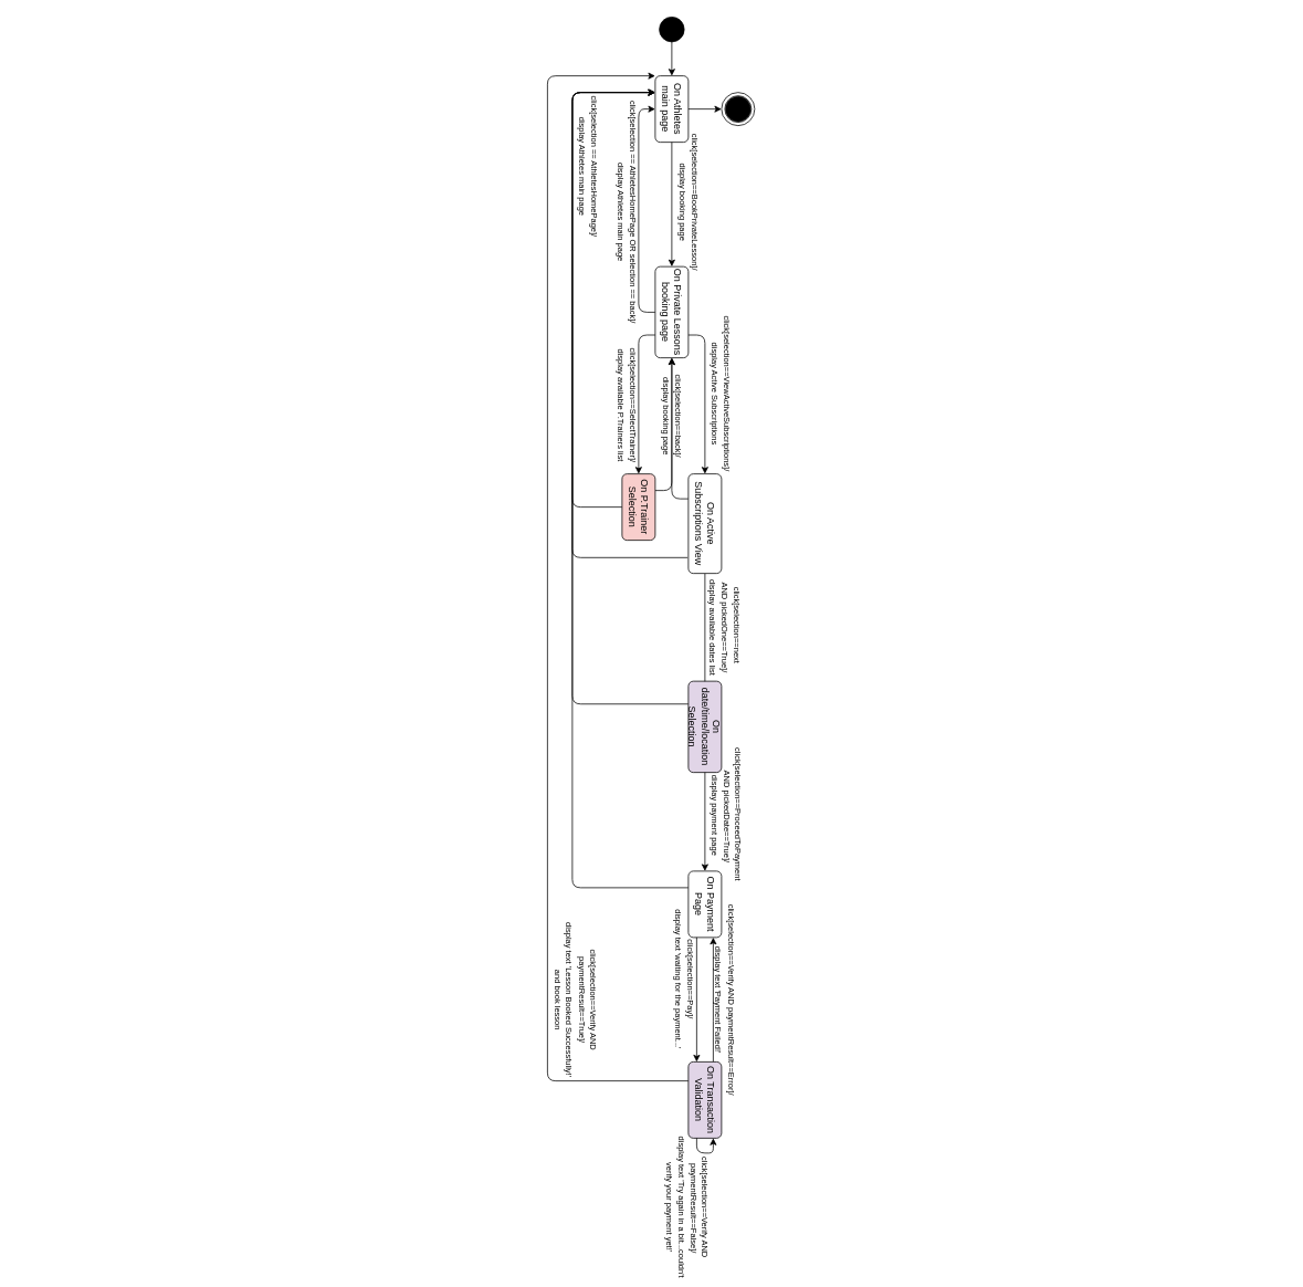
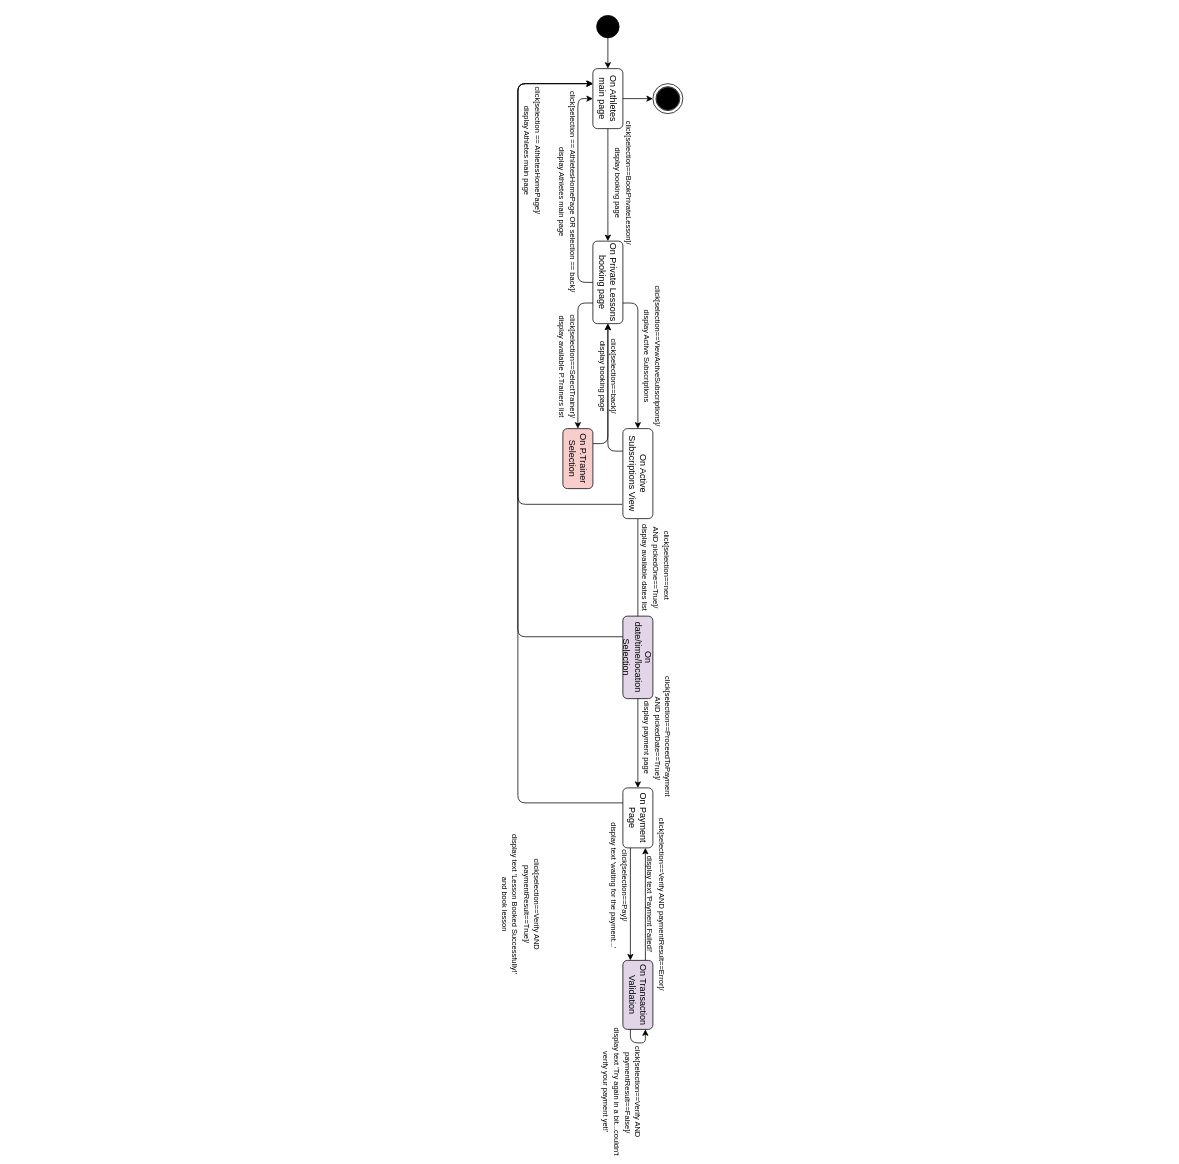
  <mxCell id="0" />
  <mxCell id="1" parent="0" />
  <mxCell id="2" value="" style="group;rotation=90;" parent="1" vertex="1" connectable="0"><mxGeometry x="20" y="660" width="1530" height="250" as="geometry" /></mxCell>
  <mxCell id="3" value="" style="ellipse;whiteSpace=wrap;html=1;aspect=fixed;fillColor=#000000;rounded=1;rotation=90;" parent="2" vertex="1"><mxGeometry x="775" y="-640" width="30" height="30" as="geometry" /></mxCell>
  <mxCell id="4" value="On Athletes main page" style="whiteSpace=wrap;html=1;rounded=1;rotation=90;" parent="2" vertex="1"><mxGeometry x="750" y="-549" width="80" height="40" as="geometry" /></mxCell>
  <mxCell id="5" value="" style="edgeStyle=orthogonalEdgeStyle;orthogonalLoop=1;jettySize=auto;html=1;exitX=1;exitY=0.5;exitDx=0;exitDy=0;" parent="2" source="3" target="4" edge="1"><mxGeometry x="890" y="-640" as="geometry"><mxPoint x="790" y="-610" as="sourcePoint" /></mxGeometry></mxCell>
  <mxCell id="6" style="edgeStyle=orthogonalEdgeStyle;orthogonalLoop=1;jettySize=auto;html=1;exitX=0.5;exitY=1;exitDx=0;exitDy=0;entryX=0.5;entryY=1;entryDx=0;entryDy=0;" parent="2" source="7" target="4" edge="1"><mxGeometry x="890" y="-640" as="geometry" /></mxCell>
  <mxCell id="7" value="On Private Lessons booking page" style="whiteSpace=wrap;html=1;rounded=1;rotation=90;" parent="2" vertex="1"><mxGeometry x="735" y="-304" width="110" height="40" as="geometry" /></mxCell>
  <mxCell id="8" style="edgeStyle=orthogonalEdgeStyle;orthogonalLoop=1;jettySize=auto;html=1;exitX=1;exitY=0.5;exitDx=0;exitDy=0;entryX=0;entryY=0.5;entryDx=0;entryDy=0;" parent="2" source="4" target="7" edge="1"><mxGeometry x="890" y="-640" as="geometry" /></mxCell>
  <mxCell id="9" value="&lt;font style=&quot;font-size: 10px&quot;&gt;click[selection==BookPrivateLesson]/&lt;br&gt;display booking page&lt;/font&gt;" style="text;html=1;align=center;verticalAlign=middle;resizable=0;points=[];autosize=1;strokeColor=none;fillColor=none;rounded=1;rotation=90;" parent="2" vertex="1"><mxGeometry x="722" y="-437" width="180" height="40" as="geometry" /></mxCell>
  <mxCell id="10" value="&lt;font style=&quot;font-size: 10px&quot;&gt;click[selection == AthletesHomePage OR selection == back]/&lt;br&gt;display Athletes main page&lt;/font&gt;" style="text;html=1;align=center;verticalAlign=middle;resizable=0;points=[];autosize=1;strokeColor=none;fillColor=none;rounded=1;rotation=90;" parent="2" vertex="1"><mxGeometry x="597" y="-425" width="280" height="40" as="geometry" /></mxCell>
  <mxCell id="11" style="edgeStyle=orthogonalEdgeStyle;orthogonalLoop=1;jettySize=auto;html=1;exitX=0.841;exitY=1.022;exitDx=0;exitDy=0;exitPerimeter=0;" parent="2" source="14" edge="1"><mxGeometry x="890" y="-640" as="geometry"><mxPoint x="810" y="11" as="sourcePoint" /><mxPoint x="770" y="-549" as="targetPoint" /><Array as="points"><mxPoint x="670" y="12" /><mxPoint x="670" y="-549" /></Array></mxGeometry></mxCell>
  <mxCell id="12" style="edgeStyle=orthogonalEdgeStyle;orthogonalLoop=1;jettySize=auto;html=1;exitX=0.25;exitY=1;exitDx=0;exitDy=0;entryX=1;entryY=0.5;entryDx=0;entryDy=0;" parent="2" source="14" target="7" edge="1"><mxGeometry x="890" y="-640" as="geometry" /></mxCell>
  <mxCell id="13" style="edgeStyle=orthogonalEdgeStyle;rounded=0;orthogonalLoop=1;jettySize=auto;html=1;exitX=1;exitY=0.5;exitDx=0;exitDy=0;" parent="2" source="14" edge="1"><mxGeometry relative="1" as="geometry"><mxPoint x="830" y="200" as="targetPoint" /></mxGeometry></mxCell>
  <mxCell id="14" value="On Active Subscriptions View" style="whiteSpace=wrap;html=1;rounded=1;rotation=90;" parent="2" vertex="1"><mxGeometry x="770" y="-49" width="120" height="40" as="geometry" /></mxCell>
  <mxCell id="15" style="edgeStyle=orthogonalEdgeStyle;orthogonalLoop=1;jettySize=auto;html=1;exitX=0.75;exitY=0;exitDx=0;exitDy=0;" parent="2" source="7" target="14" edge="1"><mxGeometry x="890" y="-640" as="geometry" /></mxCell>
- <mxCell id="16" style="edgeStyle=orthogonalEdgeStyle;orthogonalLoop=1;jettySize=auto;html=1;exitX=0.5;exitY=1;exitDx=0;exitDy=0;entryX=0.25;entryY=1;entryDx=0;entryDy=0;" parent="2" source="18" target="4" edge="1"><mxGeometry x="890" y="-640" as="geometry"><mxPoint x="740" y="-579" as="targetPoint" /><Array as="points"><mxPoint x="670" y="-49" /><mxPoint x="670" y="-549" /></Array></mxGeometry></mxCell>
  <mxCell id="17" style="edgeStyle=orthogonalEdgeStyle;orthogonalLoop=1;jettySize=auto;html=1;exitX=0.25;exitY=0;exitDx=0;exitDy=0;entryX=1;entryY=0.5;entryDx=0;entryDy=0;" parent="2" source="18" target="7" edge="1"><mxGeometry x="890" y="-640" as="geometry" /></mxCell>
  <mxCell id="18" value="On P.Trainer Selection" style="whiteSpace=wrap;html=1;rounded=1;rotation=90;fillColor=#f8cecc;" parent="2" vertex="1"><mxGeometry x="710" y="-69" width="80" height="40" as="geometry" /></mxCell>
  <mxCell id="19" style="edgeStyle=orthogonalEdgeStyle;orthogonalLoop=1;jettySize=auto;html=1;exitX=0.75;exitY=1;exitDx=0;exitDy=0;entryX=0;entryY=0.5;entryDx=0;entryDy=0;" parent="2" source="7" target="18" edge="1"><mxGeometry x="890" y="-640" as="geometry" /></mxCell>
  <mxCell id="20" value="&lt;font style=&quot;font-size: 10px&quot;&gt;click[selection==ViewActiveSubscriptions]/&lt;br&gt;display Active Subscriptions&lt;/font&gt;" style="text;html=1;align=center;verticalAlign=middle;resizable=0;points=[];autosize=1;strokeColor=none;fillColor=none;rounded=1;rotation=90;" parent="2" vertex="1"><mxGeometry x="750" y="-206" width="200" height="40" as="geometry" /></mxCell>
  <mxCell id="21" value="&lt;font style=&quot;font-size: 10px&quot;&gt;click[selection==SelectTrainer]/&lt;br&gt;display available P.Trainers list&lt;/font&gt;" style="text;html=1;align=center;verticalAlign=middle;resizable=0;points=[];autosize=1;strokeColor=none;fillColor=none;rounded=1;rotation=90;" parent="2" vertex="1"><mxGeometry x="662" y="-192" width="150" height="40" as="geometry" /></mxCell>
  <mxCell id="22" value="&lt;font style=&quot;font-size: 10px&quot;&gt;click[selection == AthletesHomePage]/&lt;br&gt;display Athletes main page&lt;/font&gt;" style="text;html=1;align=center;verticalAlign=middle;resizable=0;points=[];autosize=1;strokeColor=none;fillColor=none;rounded=1;rotation=90;" parent="2" vertex="1"><mxGeometry x="595" y="-480" width="190" height="40" as="geometry" /></mxCell>
  <mxCell id="23" value="&lt;font style=&quot;font-size: 10px&quot;&gt;click[selection==back]/&lt;br&gt;display booking page&lt;/font&gt;" style="text;html=1;align=center;verticalAlign=middle;resizable=0;points=[];autosize=1;strokeColor=none;fillColor=none;rounded=1;rotation=90;" parent="2" vertex="1"><mxGeometry x="732" y="-179" width="120" height="40" as="geometry" /></mxCell>
  <mxCell id="24" style="edgeStyle=orthogonalEdgeStyle;orthogonalLoop=1;jettySize=auto;html=1;exitX=0.25;exitY=1;exitDx=0;exitDy=0;entryX=0.25;entryY=1;entryDx=0;entryDy=0;" parent="2" source="25" target="4" edge="1"><mxGeometry x="890" y="-640" as="geometry"><Array as="points"><mxPoint x="670" y="189" /><mxPoint x="670" y="-549" /></Array></mxGeometry></mxCell>
  <mxCell id="25" value="On date/time/location Selection" style="whiteSpace=wrap;html=1;rounded=1;rotation=90;fillColor=#e1d5e7;" parent="2" vertex="1"><mxGeometry x="775" y="196" width="110" height="40" as="geometry" /></mxCell>
  <mxCell id="26" value="&lt;font style=&quot;font-size: 10px&quot;&gt;click[selection==next&amp;nbsp;&amp;nbsp;&lt;br&gt;AND pickedOne==True]/&lt;br&gt;display available dates list&lt;/font&gt;" style="text;html=1;align=center;verticalAlign=middle;resizable=0;points=[];autosize=1;strokeColor=none;fillColor=none;rounded=1;rotation=90;" parent="2" vertex="1"><mxGeometry x="790" y="71" width="130" height="50" as="geometry" /></mxCell>
  <mxCell id="27" style="edgeStyle=orthogonalEdgeStyle;orthogonalLoop=1;jettySize=auto;html=1;exitX=0.25;exitY=1;exitDx=0;exitDy=0;entryX=0.25;entryY=1;entryDx=0;entryDy=0;" parent="2" source="28" target="4" edge="1"><mxGeometry x="890" y="-640" as="geometry"><Array as="points"><mxPoint x="670" y="410" /><mxPoint x="670" y="-549" /></Array></mxGeometry></mxCell>
  <mxCell id="28" value="On Payment Page" style="whiteSpace=wrap;html=1;rounded=1;rotation=90;" parent="2" vertex="1"><mxGeometry x="790" y="410" width="80" height="40" as="geometry" /></mxCell>
  <mxCell id="29" style="edgeStyle=orthogonalEdgeStyle;orthogonalLoop=1;jettySize=auto;html=1;exitX=1;exitY=0.5;exitDx=0;exitDy=0;entryX=0;entryY=0.5;entryDx=0;entryDy=0;" parent="2" source="25" target="28" edge="1"><mxGeometry x="890" y="-640" as="geometry"><Array as="points" /></mxGeometry></mxCell>
  <mxCell id="30" value="" style="ellipse;shape=doubleEllipse;whiteSpace=wrap;html=1;aspect=fixed;rounded=1;rotation=90;" parent="2" vertex="1"><mxGeometry x="850" y="-549" width="40" height="40" as="geometry" /></mxCell>
  <mxCell id="31" style="edgeStyle=orthogonalEdgeStyle;orthogonalLoop=1;jettySize=auto;html=1;exitX=0.5;exitY=0;exitDx=0;exitDy=0;entryX=0.5;entryY=1;entryDx=0;entryDy=0;" parent="2" source="4" target="30" edge="1"><mxGeometry x="890" y="-640" as="geometry" /></mxCell>
  <mxCell id="32" value="" style="ellipse;whiteSpace=wrap;html=1;aspect=fixed;fillColor=#000000;rounded=1;rotation=90;" parent="2" vertex="1"><mxGeometry x="855" y="-544" width="30" height="30" as="geometry" /></mxCell>
  <mxCell id="33" value="&lt;font style=&quot;font-size: 10px&quot;&gt;click[selection==ProceedToPayment&amp;nbsp;&amp;nbsp;&lt;br&gt;AND pickedDate==True]/&lt;br&gt;display payment page&amp;nbsp;&lt;/font&gt;" style="text;html=1;align=center;verticalAlign=middle;resizable=0;points=[];autosize=1;strokeColor=none;fillColor=none;rounded=1;rotation=90;" parent="2" vertex="1"><mxGeometry x="767" y="299" width="180" height="50" as="geometry" /></mxCell>
- <mxCell id="34" style="edgeStyle=orthogonalEdgeStyle;orthogonalLoop=1;jettySize=auto;html=1;exitX=0.25;exitY=1;exitDx=0;exitDy=0;entryX=0;entryY=1;entryDx=0;entryDy=0;" parent="2" source="36" target="4" edge="1"><mxGeometry x="890" y="-640" as="geometry"><Array as="points"><mxPoint x="640" y="643" /><mxPoint x="640" y="-569" /></Array></mxGeometry></mxCell>
  <mxCell id="35" style="edgeStyle=orthogonalEdgeStyle;orthogonalLoop=1;jettySize=auto;html=1;exitX=0;exitY=0.25;exitDx=0;exitDy=0;entryX=1;entryY=0.25;entryDx=0;entryDy=0;" parent="2" source="36" target="28" edge="1"><mxGeometry x="890" y="-640" as="geometry"><Array as="points"><mxPoint x="840" y="561" /><mxPoint x="840" y="561" /></Array></mxGeometry></mxCell>
  <mxCell id="36" value="On Transaction Validation" style="whiteSpace=wrap;html=1;rounded=1;rotation=90;fillColor=#e1d5e7;" parent="2" vertex="1"><mxGeometry x="784" y="646" width="92" height="40" as="geometry" /></mxCell>
  <mxCell id="37" value="&lt;font style=&quot;font-size: 10px&quot;&gt;click[selection==Pay]/&lt;br&gt;display text 'waiting for the payment...'&lt;/font&gt;" style="text;html=1;align=center;verticalAlign=middle;resizable=0;points=[];autosize=1;strokeColor=none;fillColor=none;rounded=1;rotation=90;" parent="2" vertex="1"><mxGeometry x="716" y="500" width="180" height="40" as="geometry" /></mxCell>
  <mxCell id="38" value="&lt;font style=&quot;font-size: 10px&quot;&gt;click[selection==Verify AND &lt;br&gt;paymentResult==True]/&lt;br&gt;display text 'Lesson Booked Successfully!' &lt;br&gt;and book lesson&lt;/font&gt;" style="text;html=1;align=center;verticalAlign=middle;resizable=0;points=[];autosize=1;strokeColor=none;fillColor=none;rounded=1;rotation=90;" parent="2" vertex="1"><mxGeometry x="575" y="510" width="200" height="70" as="geometry" /></mxCell>
  <mxCell id="39" style="edgeStyle=orthogonalEdgeStyle;rounded=0;orthogonalLoop=1;jettySize=auto;html=1;exitX=1;exitY=0.75;exitDx=0;exitDy=0;entryX=0;entryY=0.75;entryDx=0;entryDy=0;" parent="2" source="28" target="36" edge="1"><mxGeometry relative="1" as="geometry" /></mxCell>
  <mxCell id="40" style="edgeStyle=orthogonalEdgeStyle;orthogonalLoop=1;jettySize=auto;html=1;exitX=1;exitY=0.75;exitDx=0;exitDy=0;entryX=1;entryY=0.25;entryDx=0;entryDy=0;" parent="2" source="36" target="36" edge="1"><mxGeometry x="890" y="-640" as="geometry"><Array as="points"><mxPoint x="820" y="730" /><mxPoint x="840" y="730" /></Array></mxGeometry></mxCell>
  <mxCell id="41" value="&lt;font style=&quot;font-size: 10px&quot;&gt;click[selection==Verify AND&lt;br&gt;&amp;nbsp;paymentResult==False]/&lt;br&gt;display text 'Try again in a bit...couldn't &lt;br&gt;verify your payment yet!'&lt;/font&gt;" style="text;html=1;align=center;verticalAlign=middle;resizable=0;points=[];autosize=1;strokeColor=none;fillColor=none;rounded=1;rotation=90;" parent="2" vertex="1"><mxGeometry x="715" y="760" width="190" height="70" as="geometry" /></mxCell>
  <mxCell id="42" value="&lt;font style=&quot;font-size: 10px&quot;&gt;click[selection==Verify AND paymentResult==Error]/&lt;br&gt;display text 'Payment Failed!'&lt;/font&gt;" style="text;html=1;align=center;verticalAlign=middle;resizable=0;points=[];autosize=1;strokeColor=none;fillColor=none;rounded=1;rotation=90;" parent="2" vertex="1"><mxGeometry x="730" y="525" width="250" height="40" as="geometry" /></mxCell>
